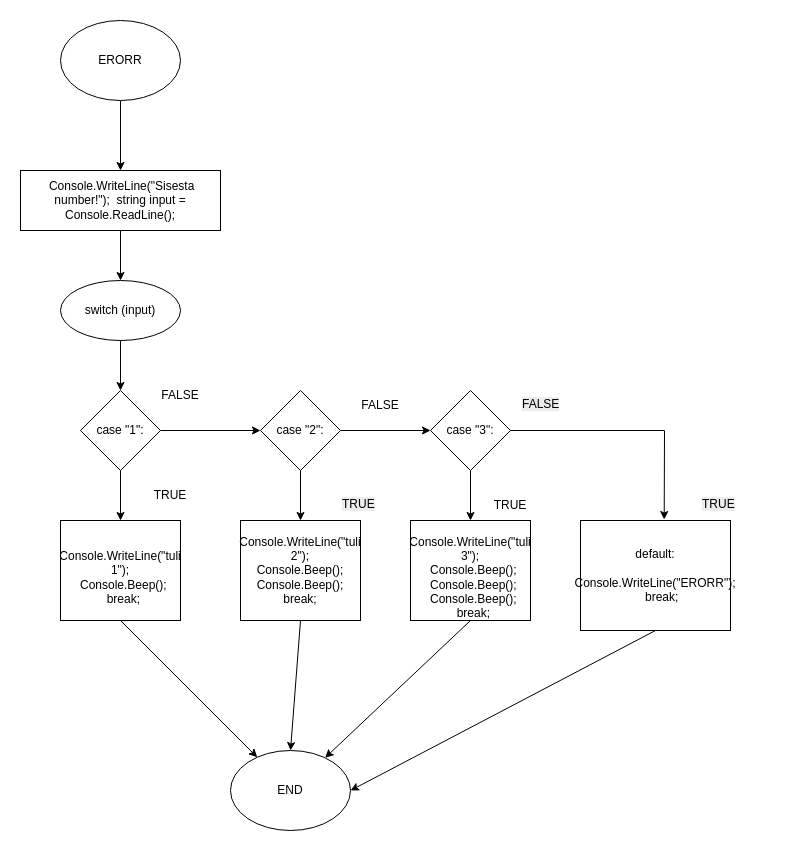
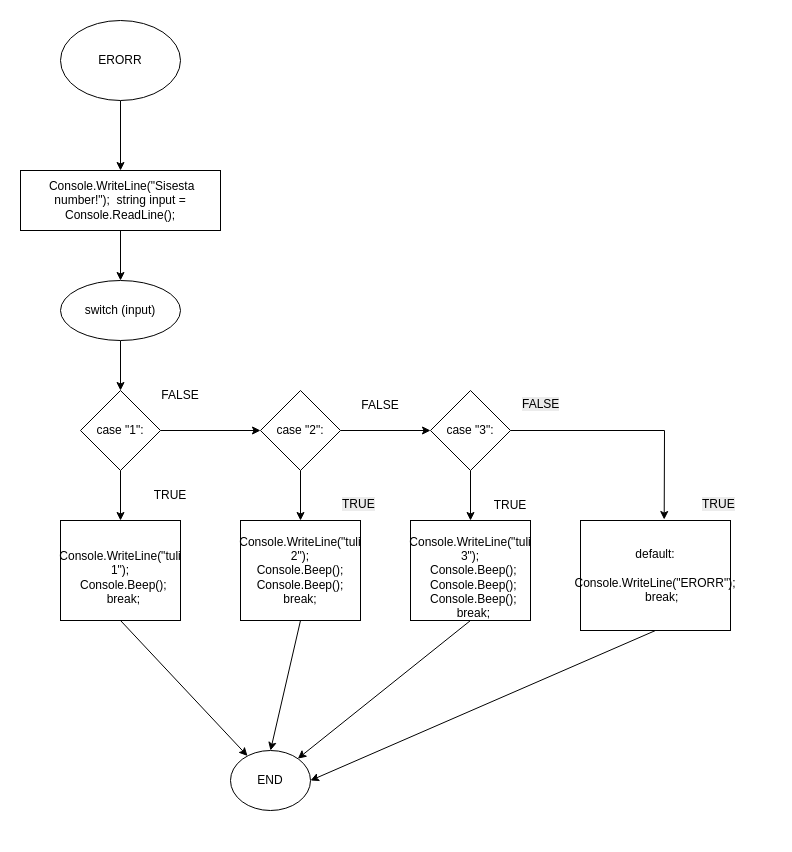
  <mxCell id="0" />
  <mxCell id="1" parent="0" />
- <mxCell id="2" value="END" style="ellipse;whiteSpace=wrap;html=1;" vertex="1" parent="1"><mxGeometry x="230" y="750" width="120" height="80" as="geometry" /></mxCell>
+ <mxCell id="2" value="END" style="ellipse;whiteSpace=wrap;html=1;" vertex="1" parent="1"><mxGeometry x="230" y="750" width="80" height="60" as="geometry" /></mxCell>
  <mxCell id="3" value="" style="edgeStyle=orthogonalEdgeStyle;rounded=0;orthogonalLoop=1;jettySize=auto;html=1;" edge="1" parent="1" source="4" target="11"><mxGeometry relative="1" as="geometry" /></mxCell>
  <mxCell id="4" value="ERORR" style="ellipse;whiteSpace=wrap;html=1;" vertex="1" parent="1"><mxGeometry x="60" y="20" width="120" height="80" as="geometry" /></mxCell>
  <mxCell id="5" value="&lt;div&gt;Console.WriteLine(&quot;tuli 2&quot;);&lt;/div&gt;&lt;div&gt;Console.Beep();&lt;/div&gt;&lt;div&gt;Console.Beep();&lt;/div&gt;&lt;div&gt;break;&lt;/div&gt;" style="rounded=0;whiteSpace=wrap;html=1;" vertex="1" parent="1"><mxGeometry x="240" y="520" width="120" height="100" as="geometry" /></mxCell>
  <mxCell id="6" value="&lt;div&gt;&amp;nbsp; Console.WriteLine(&quot;tuli 1&quot;);&lt;/div&gt;&lt;div&gt;&amp;nbsp; Console.Beep();&lt;/div&gt;&lt;div&gt;&amp;nbsp; break;&lt;/div&gt;" style="rounded=0;whiteSpace=wrap;html=1;" vertex="1" parent="1"><mxGeometry x="60" y="520" width="120" height="100" as="geometry" /></mxCell>
  <mxCell id="7" value="&lt;div&gt;&amp;nbsp; Console.WriteLine(&quot;tuli 3&quot;);&lt;/div&gt;&lt;div&gt;&amp;nbsp; Console.Beep();&lt;/div&gt;&lt;div&gt;&amp;nbsp; Console.Beep();&lt;/div&gt;&lt;div&gt;&amp;nbsp; Console.Beep();&lt;/div&gt;&lt;div&gt;&amp;nbsp; break;&lt;/div&gt;" style="rounded=0;whiteSpace=wrap;html=1;" vertex="1" parent="1"><mxGeometry x="410" y="520" width="120" height="100" as="geometry" /></mxCell>
  <mxCell id="8" value="" style="edgeStyle=orthogonalEdgeStyle;rounded=0;orthogonalLoop=1;jettySize=auto;html=1;" edge="1" parent="1" source="9" target="19"><mxGeometry relative="1" as="geometry" /></mxCell>
  <mxCell id="9" value="switch (input)" style="ellipse;whiteSpace=wrap;html=1;" vertex="1" parent="1"><mxGeometry x="60" y="280" width="120" height="60" as="geometry" /></mxCell>
  <mxCell id="10" value="" style="edgeStyle=orthogonalEdgeStyle;rounded=0;orthogonalLoop=1;jettySize=auto;html=1;" edge="1" parent="1" source="11" target="9"><mxGeometry relative="1" as="geometry" /></mxCell>
  <mxCell id="11" value="&amp;nbsp;Console.WriteLine(&quot;Sisesta number!&quot;);&amp;nbsp;&amp;nbsp;string input = Console.ReadLine();" style="rounded=0;whiteSpace=wrap;html=1;" vertex="1" parent="1"><mxGeometry x="20" y="170" width="200" height="60" as="geometry" /></mxCell>
  <mxCell id="12" value="" style="edgeStyle=orthogonalEdgeStyle;rounded=0;orthogonalLoop=1;jettySize=auto;html=1;" edge="1" parent="1" source="13" target="7"><mxGeometry relative="1" as="geometry" /></mxCell>
  <mxCell id="13" value="case &quot;3&quot;:" style="rhombus;whiteSpace=wrap;html=1;" vertex="1" parent="1"><mxGeometry x="430" y="390" width="80" height="80" as="geometry" /></mxCell>
  <mxCell id="14" value="" style="edgeStyle=orthogonalEdgeStyle;rounded=0;orthogonalLoop=1;jettySize=auto;html=1;" edge="1" parent="1" source="16" target="13"><mxGeometry relative="1" as="geometry" /></mxCell>
  <mxCell id="15" value="" style="edgeStyle=orthogonalEdgeStyle;rounded=0;orthogonalLoop=1;jettySize=auto;html=1;" edge="1" parent="1" source="16" target="5"><mxGeometry relative="1" as="geometry" /></mxCell>
  <mxCell id="16" value="case &quot;2&quot;:" style="rhombus;whiteSpace=wrap;html=1;" vertex="1" parent="1"><mxGeometry x="260" y="390" width="80" height="80" as="geometry" /></mxCell>
  <mxCell id="17" value="" style="edgeStyle=orthogonalEdgeStyle;rounded=0;orthogonalLoop=1;jettySize=auto;html=1;" edge="1" parent="1" source="19" target="16"><mxGeometry relative="1" as="geometry" /></mxCell>
  <mxCell id="18" value="" style="edgeStyle=orthogonalEdgeStyle;rounded=0;orthogonalLoop=1;jettySize=auto;html=1;" edge="1" parent="1" source="19" target="6"><mxGeometry relative="1" as="geometry" /></mxCell>
  <mxCell id="19" value="case &quot;1&quot;:" style="rhombus;whiteSpace=wrap;html=1;" vertex="1" parent="1"><mxGeometry x="80" y="390" width="80" height="80" as="geometry" /></mxCell>
  <mxCell id="20" value="" style="endArrow=classic;html=1;rounded=0;exitX=0.5;exitY=1;exitDx=0;exitDy=0;" edge="1" parent="1" source="7" target="2"><mxGeometry width="50" height="50" relative="1" as="geometry"><mxPoint x="500" y="380" as="sourcePoint" /><mxPoint x="550" y="330" as="targetPoint" /></mxGeometry></mxCell>
  <mxCell id="21" value="" style="endArrow=classic;html=1;rounded=0;exitX=0.5;exitY=1;exitDx=0;exitDy=0;entryX=0.5;entryY=0;entryDx=0;entryDy=0;" edge="1" parent="1" source="5" target="2"><mxGeometry width="50" height="50" relative="1" as="geometry"><mxPoint x="500" y="380" as="sourcePoint" /><mxPoint x="290" y="740" as="targetPoint" /></mxGeometry></mxCell>
  <mxCell id="22" value="" style="endArrow=classic;html=1;rounded=0;exitX=0.5;exitY=1;exitDx=0;exitDy=0;" edge="1" parent="1" source="6" target="2"><mxGeometry width="50" height="50" relative="1" as="geometry"><mxPoint x="500" y="380" as="sourcePoint" /><mxPoint x="550" y="330" as="targetPoint" /></mxGeometry></mxCell>
  <mxCell id="23" value="&lt;div&gt;default:&lt;/div&gt;&lt;div&gt;&amp;nbsp; &amp;nbsp; Console.WriteLine(&quot;ERORR&quot;);&lt;/div&gt;&lt;div&gt;&amp;nbsp; &amp;nbsp; break;&lt;/div&gt;" style="rounded=0;whiteSpace=wrap;html=1;" vertex="1" parent="1"><mxGeometry x="580" y="520" width="150" height="110" as="geometry" /></mxCell>
  <mxCell id="24" value="" style="endArrow=classic;html=1;rounded=0;exitX=1;exitY=0.5;exitDx=0;exitDy=0;entryX=0.558;entryY=-0.009;entryDx=0;entryDy=0;entryPerimeter=0;" edge="1" parent="1" source="13" target="23"><mxGeometry width="50" height="50" relative="1" as="geometry"><mxPoint x="500" y="380" as="sourcePoint" /><mxPoint x="550" y="330" as="targetPoint" /><Array as="points"><mxPoint x="664" y="430" /></Array></mxGeometry></mxCell>
  <mxCell id="25" value="" style="endArrow=classic;html=1;rounded=0;exitX=0.5;exitY=1;exitDx=0;exitDy=0;entryX=1;entryY=0.5;entryDx=0;entryDy=0;" edge="1" parent="1" source="23" target="2"><mxGeometry width="50" height="50" relative="1" as="geometry"><mxPoint x="500" y="380" as="sourcePoint" /><mxPoint x="550" y="330" as="targetPoint" /></mxGeometry></mxCell>
  <mxCell id="26" value="FALSE" style="text;html=1;whiteSpace=wrap;strokeColor=none;fillColor=none;align=center;verticalAlign=middle;rounded=0;" vertex="1" parent="1"><mxGeometry x="150" y="380" width="60" height="30" as="geometry" /></mxCell>
  <mxCell id="27" value="FALSE" style="text;html=1;whiteSpace=wrap;strokeColor=none;fillColor=none;align=center;verticalAlign=middle;rounded=0;" vertex="1" parent="1"><mxGeometry x="350" y="390" width="60" height="30" as="geometry" /></mxCell>
  <mxCell id="28" value="&lt;span style=&quot;color: rgb(0, 0, 0); font-family: Helvetica; font-size: 12px; font-style: normal; font-variant-ligatures: normal; font-variant-caps: normal; font-weight: 400; letter-spacing: normal; orphans: 2; text-align: center; text-indent: 0px; text-transform: none; widows: 2; word-spacing: 0px; -webkit-text-stroke-width: 0px; white-space: normal; background-color: rgb(236, 236, 236); text-decoration-thickness: initial; text-decoration-style: initial; text-decoration-color: initial; display: inline !important; float: none;&quot;&gt;FALSE&lt;/span&gt;" style="text;whiteSpace=wrap;html=1;" vertex="1" parent="1"><mxGeometry x="520" y="390" width="70" height="40" as="geometry" /></mxCell>
  <mxCell id="29" value="TRUE" style="text;html=1;whiteSpace=wrap;strokeColor=none;fillColor=none;align=center;verticalAlign=middle;rounded=0;" vertex="1" parent="1"><mxGeometry x="140" y="480" width="60" height="30" as="geometry" /></mxCell>
  <mxCell id="30" value="&lt;span style=&quot;color: rgb(0, 0, 0); font-family: Helvetica; font-size: 12px; font-style: normal; font-variant-ligatures: normal; font-variant-caps: normal; font-weight: 400; letter-spacing: normal; orphans: 2; text-align: center; text-indent: 0px; text-transform: none; widows: 2; word-spacing: 0px; -webkit-text-stroke-width: 0px; white-space: normal; background-color: rgb(236, 236, 236); text-decoration-thickness: initial; text-decoration-style: initial; text-decoration-color: initial; display: inline !important; float: none;&quot;&gt;TRUE&lt;/span&gt;" style="text;whiteSpace=wrap;html=1;" vertex="1" parent="1"><mxGeometry x="340" y="490" width="70" height="40" as="geometry" /></mxCell>
  <mxCell id="31" value="TRUE" style="text;html=1;whiteSpace=wrap;strokeColor=none;fillColor=none;align=center;verticalAlign=middle;rounded=0;" vertex="1" parent="1"><mxGeometry x="480" y="490" width="60" height="30" as="geometry" /></mxCell>
  <mxCell id="32" value="&lt;span style=&quot;color: rgb(0, 0, 0); font-family: Helvetica; font-size: 12px; font-style: normal; font-variant-ligatures: normal; font-variant-caps: normal; font-weight: 400; letter-spacing: normal; orphans: 2; text-align: center; text-indent: 0px; text-transform: none; widows: 2; word-spacing: 0px; -webkit-text-stroke-width: 0px; white-space: normal; background-color: rgb(236, 236, 236); text-decoration-thickness: initial; text-decoration-style: initial; text-decoration-color: initial; display: inline !important; float: none;&quot;&gt;TRUE&lt;/span&gt;" style="text;whiteSpace=wrap;html=1;" vertex="1" parent="1"><mxGeometry x="700" y="490" width="70" height="40" as="geometry" /></mxCell>
